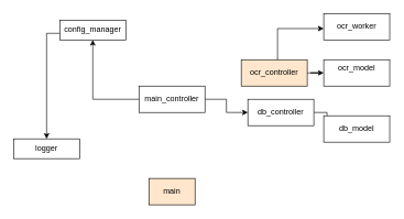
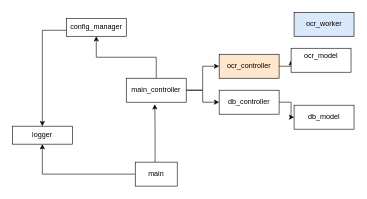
  <mxCell id="0" />
  <mxCell id="1" parent="0" />
- <mxCell id="3" value="main" style="rounded=0;whiteSpace=wrap;html=1;fillColor=#ffe6cc;" vertex="1" parent="1"><mxGeometry x="225" y="270" width="70" height="40" as="geometry" /></mxCell>
+ <mxCell id="2" style="edgeStyle=orthogonalEdgeStyle;rounded=0;orthogonalLoop=1;jettySize=auto;html=1;entryX=0.5;entryY=1;entryDx=0;entryDy=0;" edge="1" parent="1" source="3" target="19"><mxGeometry relative="1" as="geometry" /></mxCell>
+ <mxCell id="3" value="main" style="rounded=0;whiteSpace=wrap;html=1;" vertex="1" parent="1"><mxGeometry x="225" y="270" width="70" height="40" as="geometry" /></mxCell>
  <mxCell id="4" style="edgeStyle=orthogonalEdgeStyle;rounded=0;orthogonalLoop=1;jettySize=auto;html=1;entryX=0;entryY=0.5;entryDx=0;entryDy=0;" edge="1" parent="1" source="7" target="9"><mxGeometry relative="1" as="geometry" /></mxCell>
+ <mxCell id="5" style="edgeStyle=orthogonalEdgeStyle;rounded=0;orthogonalLoop=1;jettySize=auto;html=1;exitX=1;exitY=0.5;exitDx=0;exitDy=0;entryX=0;entryY=0.5;entryDx=0;entryDy=0;" edge="1" parent="1" source="7" target="11"><mxGeometry relative="1" as="geometry" /></mxCell>
  <mxCell id="6" style="edgeStyle=orthogonalEdgeStyle;rounded=0;orthogonalLoop=1;jettySize=auto;html=1;entryX=0.5;entryY=1;entryDx=0;entryDy=0;" edge="1" parent="1" source="7" target="18"><mxGeometry relative="1" as="geometry" /></mxCell>
  <mxCell id="7" value="main_controller" style="rounded=0;whiteSpace=wrap;html=1;" vertex="1" parent="1"><mxGeometry x="210" y="130" width="100" height="40" as="geometry" /></mxCell>
  <mxCell id="8" style="edgeStyle=orthogonalEdgeStyle;rounded=0;orthogonalLoop=1;jettySize=auto;html=1;entryX=0;entryY=0.5;entryDx=0;entryDy=0;" edge="1" parent="1" source="9" target="15"><mxGeometry relative="1" as="geometry" /></mxCell>
- <mxCell id="9" value="db_controller" style="rounded=0;whiteSpace=wrap;html=1;" vertex="1" parent="1"><mxGeometry x="375" y="150" width="100" height="40" as="geometry" /></mxCell>
+ <mxCell id="9" value="db_controller" style="rounded=0;whiteSpace=wrap;html=1;" vertex="1" parent="1"><mxGeometry x="365" y="150" width="100" height="40" as="geometry" /></mxCell>
  <mxCell id="10" style="edgeStyle=orthogonalEdgeStyle;rounded=0;orthogonalLoop=1;jettySize=auto;html=1;entryX=0;entryY=0.5;entryDx=0;entryDy=0;" edge="1" parent="1" source="11" target="14"><mxGeometry relative="1" as="geometry" /></mxCell>
  <mxCell id="11" value="ocr_controller" style="rounded=0;whiteSpace=wrap;html=1;fillColor=#ffe6cc;" vertex="1" parent="1"><mxGeometry x="365" y="90" width="100" height="40" as="geometry" /></mxCell>
- <mxCell id="12" value="ocr_worker" style="rounded=0;whiteSpace=wrap;html=1;" vertex="1" parent="1"><mxGeometry x="490" y="20" width="100" height="40" as="geometry" /></mxCell>
- <mxCell id="14" value="ocr_model&lt;div&gt;&lt;br&gt;&lt;/div&gt;" style="rounded=0;whiteSpace=wrap;html=1;" vertex="1" parent="1"><mxGeometry x="490" y="90" width="100" height="40" as="geometry" /></mxCell>
+ <mxCell id="12" value="ocr_worker" style="rounded=0;whiteSpace=wrap;html=1;fillColor=#dae8fc;" vertex="1" parent="1"><mxGeometry x="490" y="20" width="100" height="40" as="geometry" /></mxCell>
+ <mxCell id="13" style="edgeStyle=orthogonalEdgeStyle;rounded=0;orthogonalLoop=1;jettySize=auto;html=1;entryX=0.476;entryY=1.085;entryDx=0;entryDy=0;entryPerimeter=0;exitX=0.473;exitY=-0.003;exitDx=0;exitDy=0;exitPerimeter=0;" edge="1" parent="1" source="3" target="7"><mxGeometry relative="1" as="geometry" /></mxCell>
+ <mxCell id="14" value="ocr_model&lt;div&gt;&lt;br&gt;&lt;/div&gt;" style="rounded=0;whiteSpace=wrap;html=1;" vertex="1" parent="1"><mxGeometry x="485" y="80" width="100" height="40" as="geometry" /></mxCell>
  <mxCell id="15" value="db_model" style="rounded=0;whiteSpace=wrap;html=1;" vertex="1" parent="1"><mxGeometry x="490" y="175" width="100" height="40" as="geometry" /></mxCell>
- <mxCell id="16" style="edgeStyle=orthogonalEdgeStyle;rounded=0;orthogonalLoop=1;jettySize=auto;html=1;entryX=-0.001;entryY=0.57;entryDx=0;entryDy=0;entryPerimeter=0;" edge="1" parent="1" source="11" target="12"><mxGeometry relative="1" as="geometry"><Array as="points"><mxPoint x="420" y="43" /></Array></mxGeometry></mxCell>
  <mxCell id="17" style="edgeStyle=orthogonalEdgeStyle;rounded=0;orthogonalLoop=1;jettySize=auto;html=1;entryX=0.5;entryY=0;entryDx=0;entryDy=0;" edge="1" parent="1" source="18" target="19"><mxGeometry relative="1" as="geometry"><mxPoint x="70" y="170" as="targetPoint" /><Array as="points"><mxPoint x="70" y="50" /></Array></mxGeometry></mxCell>
- <mxCell id="18" value="&lt;span style=&quot;text-align: left;&quot;&gt;config_manager&lt;/span&gt;" style="rounded=0;whiteSpace=wrap;html=1;" vertex="1" parent="1"><mxGeometry x="90" y="30" width="100" height="30" as="geometry" /></mxCell>
+ <mxCell id="18" value="&lt;span style=&quot;text-align: left;&quot;&gt;config_manager&lt;/span&gt;" style="rounded=0;whiteSpace=wrap;html=1;" vertex="1" parent="1"><mxGeometry x="110" y="30" width="100" height="30" as="geometry" /></mxCell>
  <mxCell id="19" value="&lt;span style=&quot;text-align: left;&quot;&gt;logger&lt;/span&gt;" style="rounded=0;whiteSpace=wrap;html=1;" vertex="1" parent="1"><mxGeometry x="20" y="210" width="100" height="30" as="geometry" /></mxCell>
